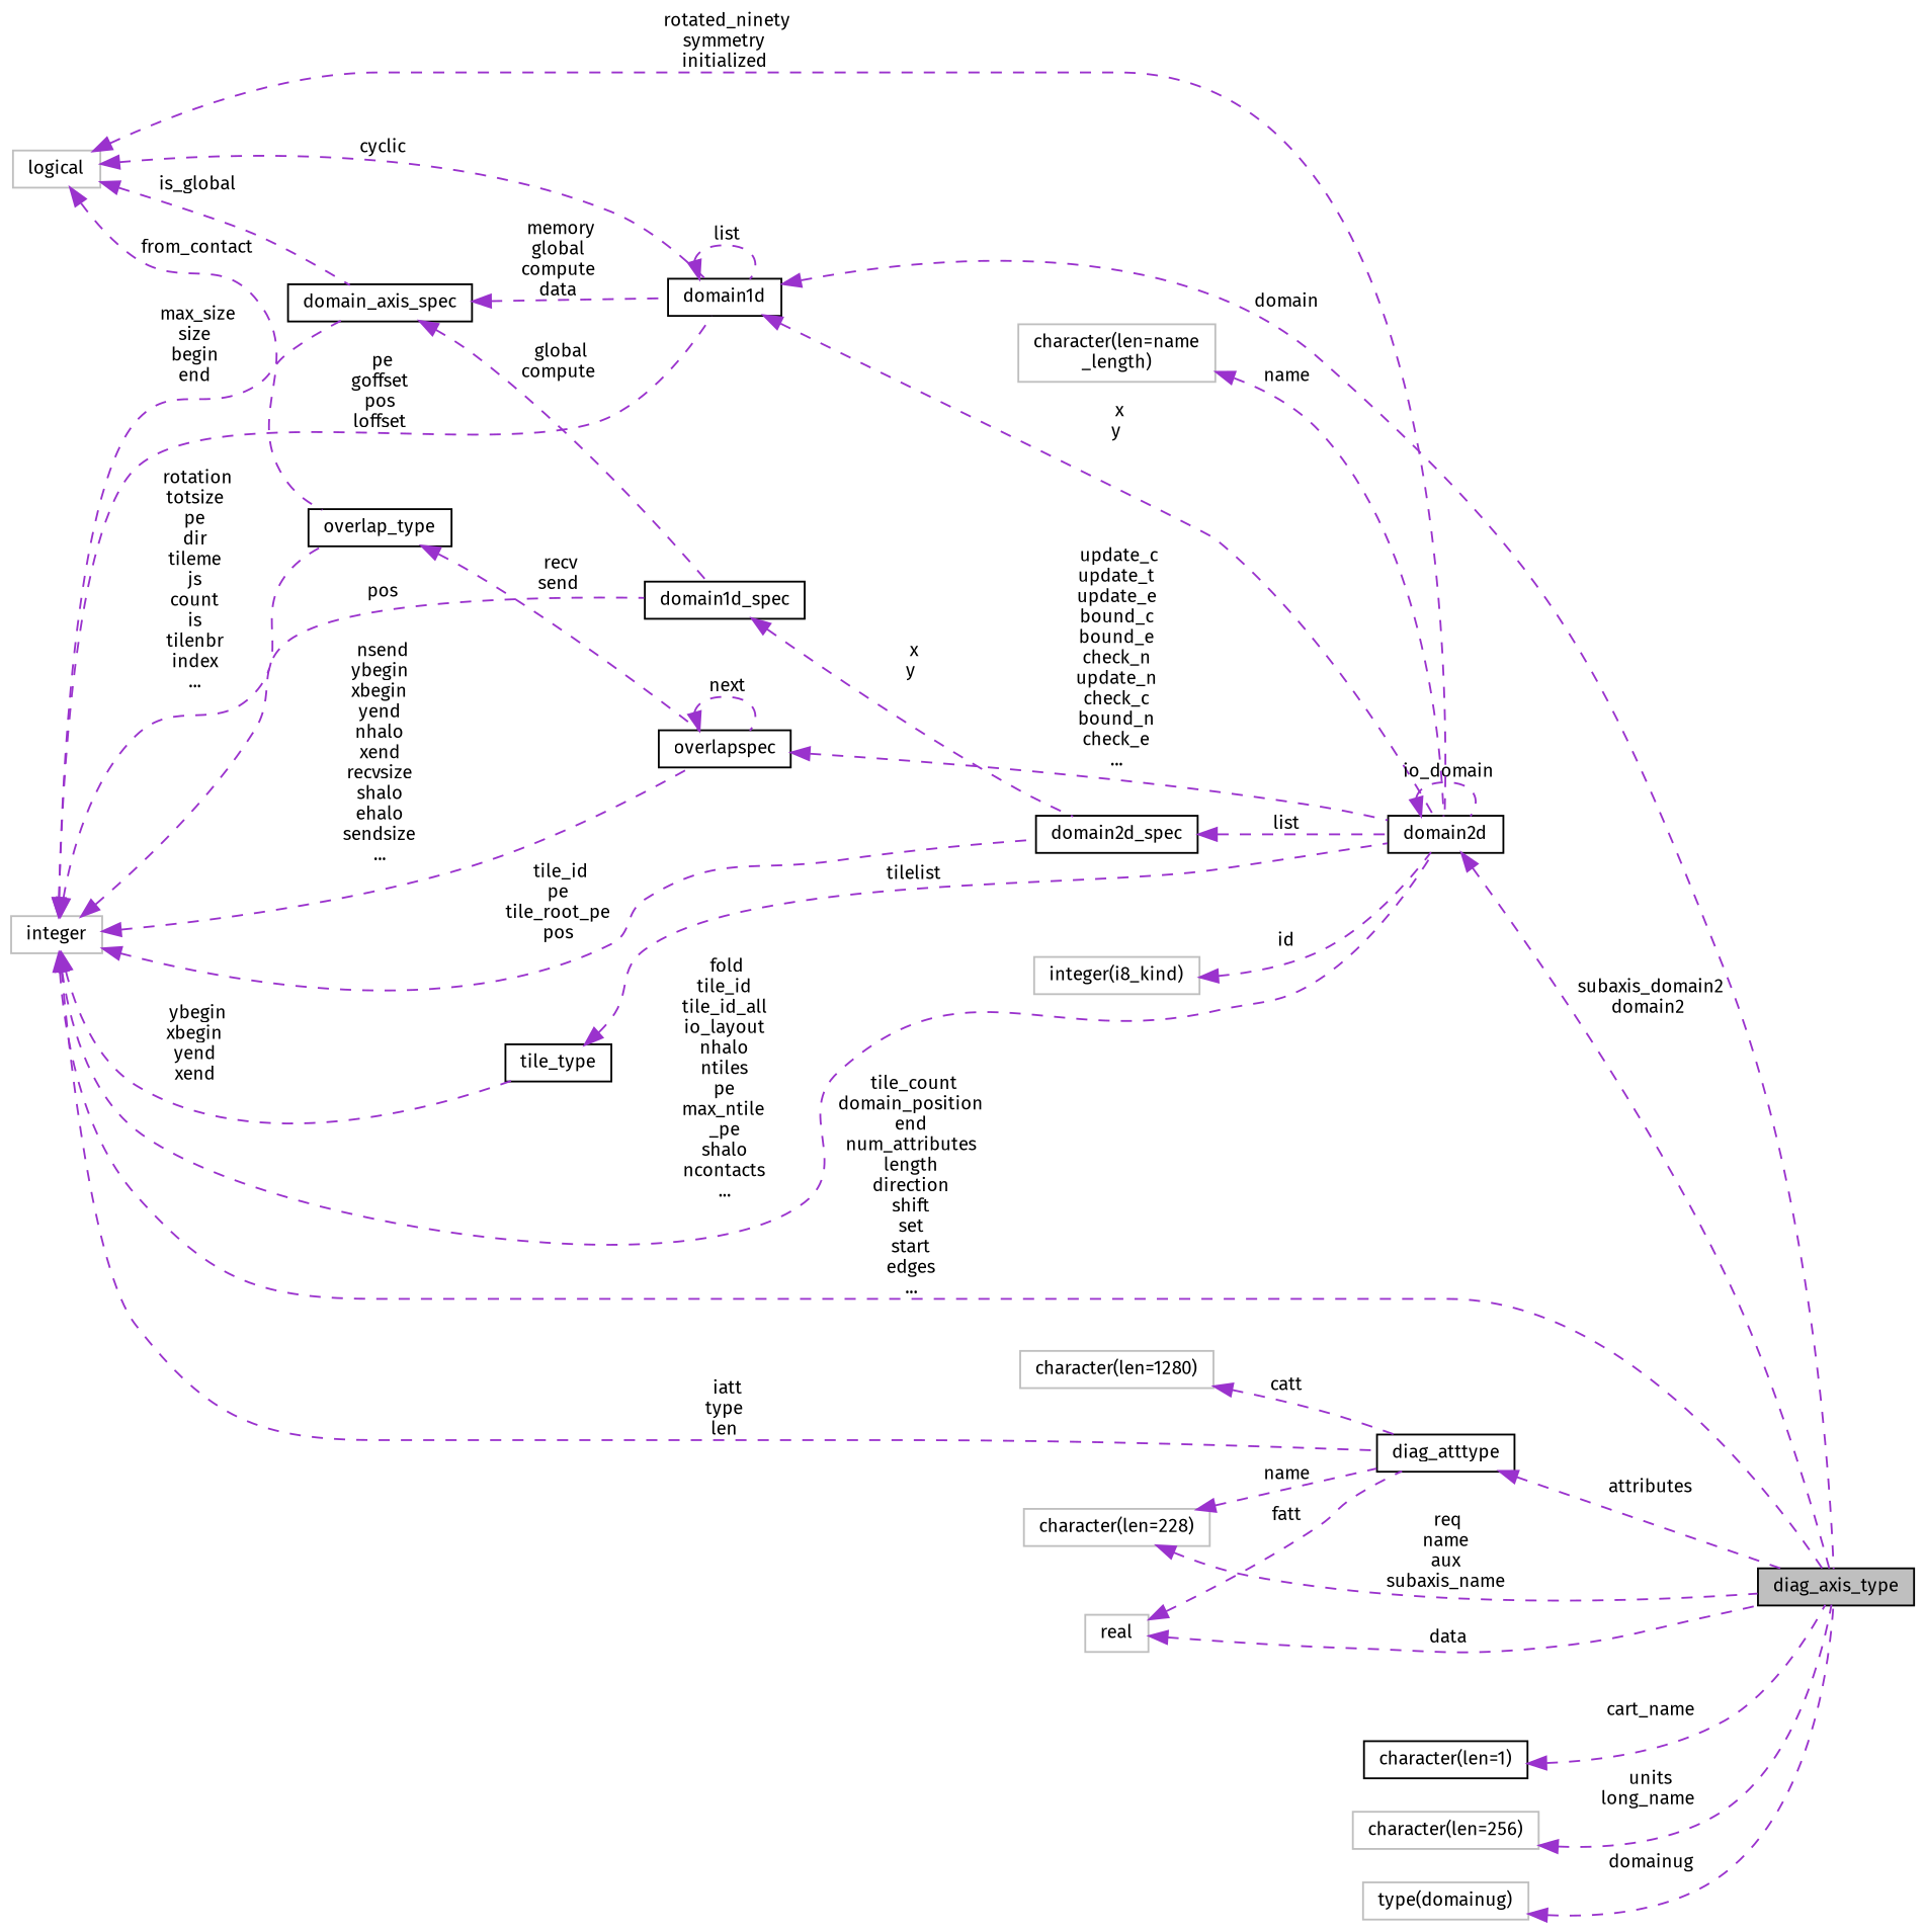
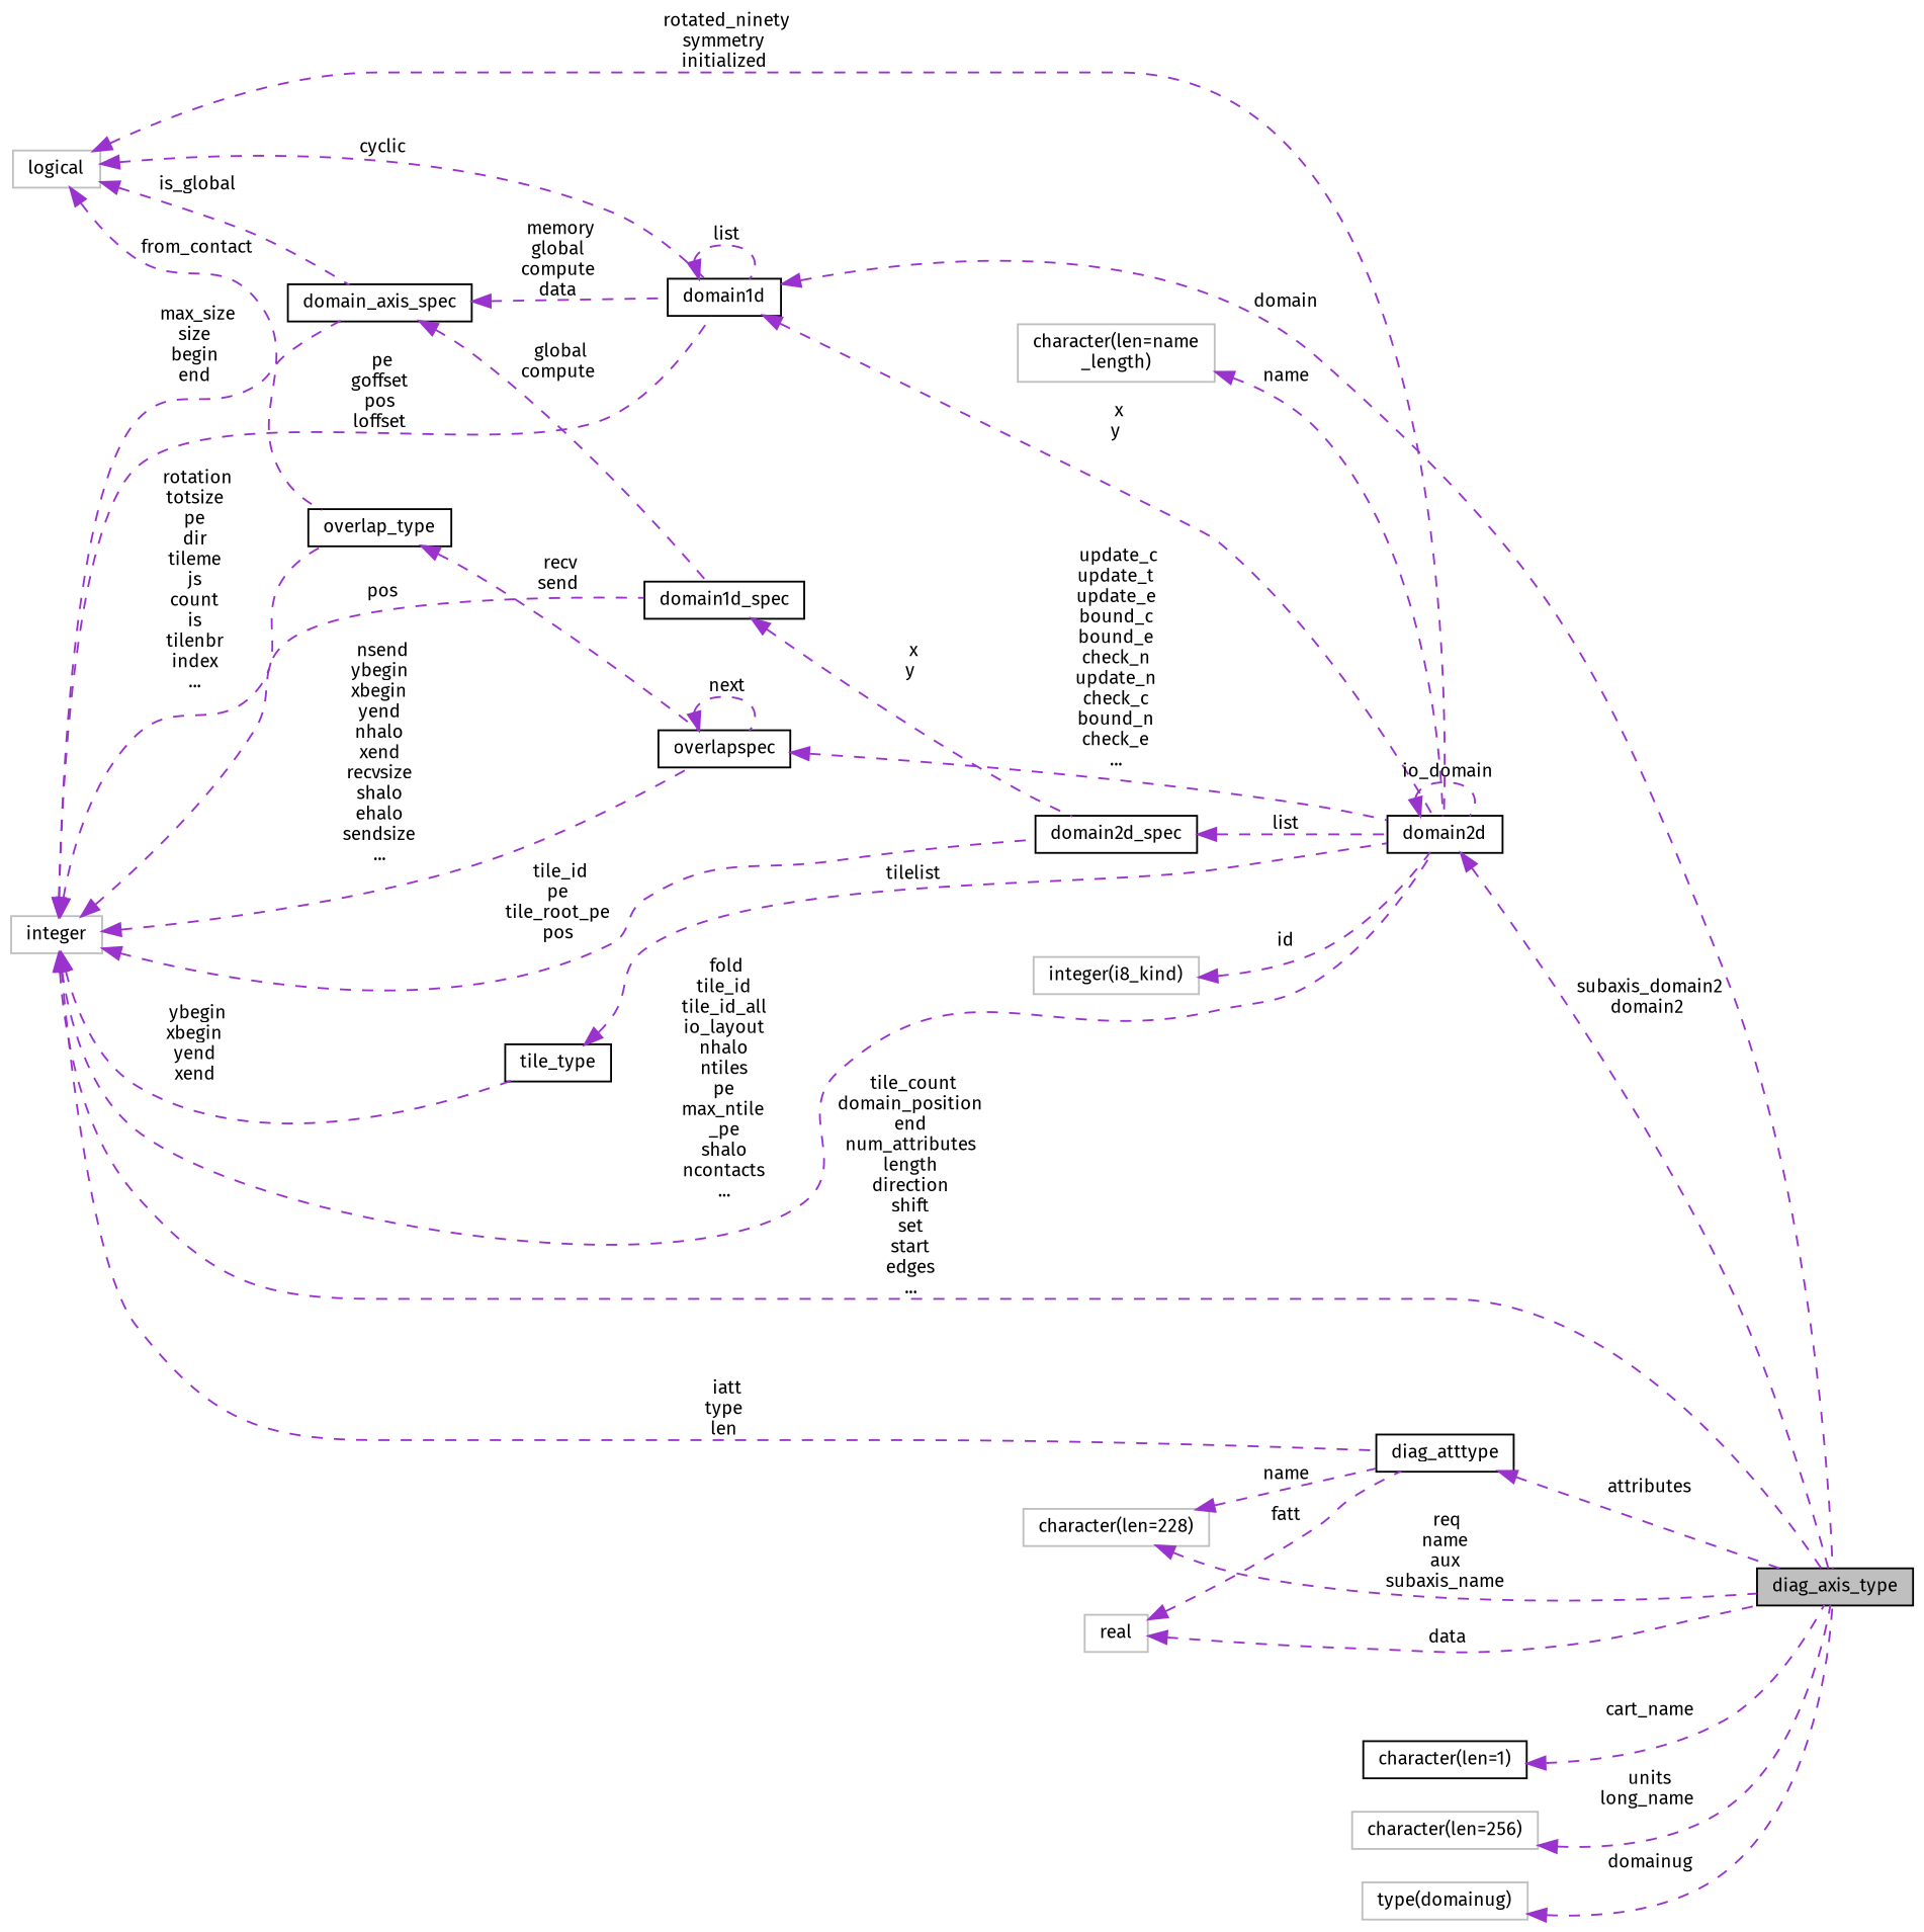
  digraph {
    fontname="Fira Sans"
    rankdir=LR
    node [color=black fillcolor=white fontname="Fira Sans" fontsize=10 shape=record style=filled]
    edge [color=darkorchid3 dir=back fontname="Fira Sans" fontsize=10 labelfontname=Helvetica labelfontsize=10 style=dashed]
    n1 [fillcolor=grey75 fontcolor=black height=0.2 label=diag_axis_type width=0.4]
    n2 [height=0.2 label=domain1d width=0.4]
    n3 [height=0.2 label=domain2d width=0.4]
    n4 [color=grey75 height=0.2 label=logical width=0.4]
    n5 [height=0.2 label=domain_axis_spec width=0.4]
    n6 [height=0.2 label=overlap_type width=0.4]
    n7 [height=0.2 label=domain1d_spec width=0.4]
    n8 [height=0.2 label=overlapspec width=0.4]
    n9 [height=0.2 label=domain2d_spec width=0.4]
    n10 [color=grey75 height=0.2 label=integer width=0.4]
    n11 [height=0.2 label=diag_atttype width=0.4]
    n12 [height=0.2 label=tile_type width=0.4]
    n13 [height=0.2 label="character(len=1)" width=0.4]
-   n14 [color=grey75 height=0.2 label="character(len=1280)" width=0.4]
    n15 [color=grey75 height=0.2 label="character(len=228)" width=0.4]
    n16 [color=grey75 height=0.2 label=real width=0.4]
    n17 [color=grey75 height=0.2 label="integer(i8_kind)" width=0.4]
    n18 [color=grey75 height=0.2 label="character(len=name\l_length)" width=0.4]
    n19 [color=grey75 height=0.2 label="character(len=256)" width=0.4]
    n20 [color=grey75 height=0.2 label="type(domainug)" width=0.4]
    n2 -> n1 [label=" domain"]
    n2 -> n2 [label=" list"]
    n2 -> n3 [label=" x\ny"]
    n3 -> n1 [label=" subaxis_domain2\ndomain2"]
    n3 -> n3 [label=" io_domain"]
    n4 -> n2 [label=" cyclic"]
    n4 -> n3 [label=" rotated_ninety\nsymmetry\ninitialized"]
    n4 -> n5 [label=" is_global"]
    n4 -> n6 [label=" from_contact"]
    n5 -> n2 [label=" memory\nglobal\ncompute\ndata"]
    n5 -> n7 [label=" global\ncompute"]
    n6 -> n8 [label=" recv\nsend"]
    n7 -> n9 [label=" x\ny"]
    n8 -> n3 [label=" update_c\nupdate_t\nupdate_e\nbound_c\nbound_e\ncheck_n\nupdate_n\ncheck_c\nbound_n\ncheck_e\n..."]
    n8 -> n8 [label=" next"]
    n9 -> n3 [label=" list"]
    n10 -> n1 [label=" tile_count\ndomain_position\nend\nnum_attributes\nlength\ndirection\nshift\nset\nstart\nedges\n..."]
    n10 -> n2 [label=" pe\ngoffset\npos\nloffset"]
    n10 -> n3 [label=" fold\ntile_id\ntile_id_all\nio_layout\nnhalo\nntiles\npe\nmax_ntile\l_pe\nshalo\nncontacts\n..."]
    n10 -> n5 [label=" max_size\nsize\nbegin\nend"]
    n10 -> n6 [label=" rotation\ntotsize\npe\ndir\ntileme\njs\ncount\nis\ntilenbr\nindex\n..."]
    n10 -> n7 [label=" pos"]
    n10 -> n8 [label=" nsend\nybegin\nxbegin\nyend\nnhalo\nxend\nrecvsize\nshalo\nehalo\nsendsize\n..."]
    n10 -> n9 [label=" tile_id\npe\ntile_root_pe\npos"]
    n10 -> n11 [label=" iatt\ntype\nlen"]
    n10 -> n12 [label=" ybegin\nxbegin\nyend\nxend"]
    n11 -> n1 [label=" attributes"]
    n12 -> n3 [label=" tilelist"]
    n13 -> n1 [label=" cart_name"]
-   n14 -> n11 [label=" catt"]
    n15 -> n1 [label=" req\nname\naux\nsubaxis_name"]
    n15 -> n11 [label=" name"]
    n16 -> n1 [label=" data"]
    n16 -> n11 [label=" fatt"]
    n17 -> n3 [label=" id"]
    n18 -> n3 [label=" name"]
    n19 -> n1 [label=" units\nlong_name"]
    n20 -> n1 [label=" domainug"]
  }
